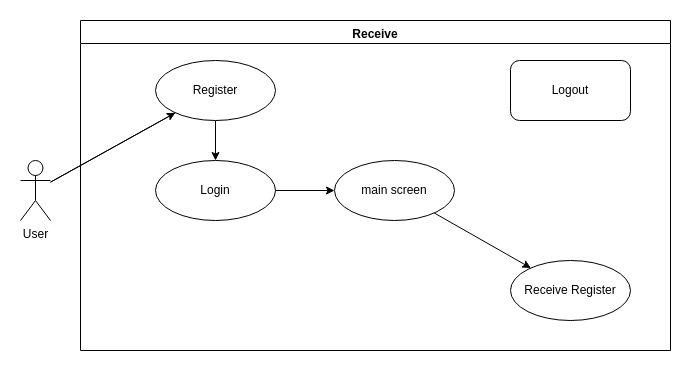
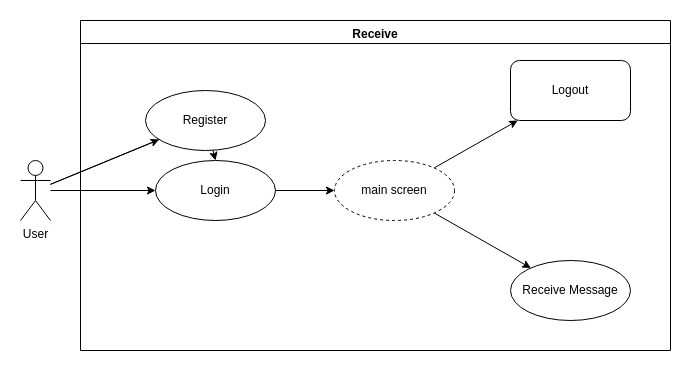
  <mxCell id="0" />
  <mxCell id="1" parent="0" />
+ <mxCell id="2" value="" style="rounded=0;orthogonalLoop=1;jettySize=auto;html=1;" edge="1" parent="1" source="4" target="7"><mxGeometry relative="1" as="geometry" /></mxCell>
  <mxCell id="3" value="" style="edgeStyle=none;rounded=0;orthogonalLoop=1;jettySize=auto;html=1;" edge="1" parent="1" source="4" target="9"><mxGeometry relative="1" as="geometry" /></mxCell>
  <mxCell id="4" value="User&lt;br&gt;" style="shape=umlActor;verticalLabelPosition=bottom;verticalAlign=top;html=1;outlineConnect=0;" vertex="1" parent="1"><mxGeometry x="20" y="160" width="30" height="60" as="geometry" /></mxCell>
  <mxCell id="5" value="Receive" style="swimlane;verticalAlign=bottom;" vertex="1" parent="1"><mxGeometry x="80" y="20" width="590" height="330" as="geometry"><mxRectangle x="160" y="270" width="70" height="30" as="alternateBounds" /></mxGeometry></mxCell>
  <mxCell id="6" value="" style="edgeStyle=none;rounded=0;orthogonalLoop=1;jettySize=auto;html=1;" edge="1" parent="5" source="7" target="12"><mxGeometry relative="1" as="geometry" /></mxCell>
  <mxCell id="7" value="Login" style="ellipse;whiteSpace=wrap;html=1;verticalAlign=middle;" vertex="1" parent="5"><mxGeometry x="75" y="140" width="120" height="60" as="geometry" /></mxCell>
  <mxCell id="8" style="edgeStyle=none;rounded=0;orthogonalLoop=1;jettySize=auto;html=1;entryX=0.5;entryY=0;entryDx=0;entryDy=0;" edge="1" parent="5" source="9" target="7"><mxGeometry relative="1" as="geometry" /></mxCell>
- <mxCell id="9" value="Register" style="ellipse;whiteSpace=wrap;html=1;verticalAlign=middle;" vertex="1" parent="5"><mxGeometry x="75" y="40" width="120" height="60" as="geometry" /></mxCell>
+ <mxCell id="9" value="Register" style="ellipse;whiteSpace=wrap;html=1;verticalAlign=middle;" vertex="1" parent="5"><mxGeometry x="65" y="70" width="120" height="60" as="geometry" /></mxCell>
+ <mxCell id="10" value="" style="edgeStyle=none;rounded=0;orthogonalLoop=1;jettySize=auto;html=1;" edge="1" parent="5" source="12" target="13"><mxGeometry relative="1" as="geometry" /></mxCell>
  <mxCell id="11" value="" style="edgeStyle=none;rounded=0;orthogonalLoop=1;jettySize=auto;html=1;" edge="1" parent="5" source="12" target="14"><mxGeometry relative="1" as="geometry" /></mxCell>
- <mxCell id="12" value="main screen" style="ellipse;whiteSpace=wrap;html=1;" vertex="1" parent="5"><mxGeometry x="254" y="140" width="120" height="60" as="geometry" /></mxCell>
+ <mxCell id="12" value="main screen" style="ellipse;whiteSpace=wrap;html=1;dashed=1;" vertex="1" parent="5"><mxGeometry x="254" y="140" width="120" height="60" as="geometry" /></mxCell>
  <mxCell id="13" value="Logout" style="whiteSpace=wrap;html=1;rounded=1;" vertex="1" parent="5"><mxGeometry x="430" y="40" width="120" height="60" as="geometry" /></mxCell>
- <mxCell id="14" value="Receive Register" style="ellipse;whiteSpace=wrap;html=1;" vertex="1" parent="5"><mxGeometry x="430" y="240" width="120" height="60" as="geometry" /></mxCell>
+ <mxCell id="14" value="Receive Message" style="ellipse;whiteSpace=wrap;html=1;" vertex="1" parent="5"><mxGeometry x="430" y="240" width="120" height="60" as="geometry" /></mxCell>
  <mxCell id="15" value="" style="edgeStyle=none;rounded=0;orthogonalLoop=1;jettySize=auto;html=1;endArrow=none;" edge="1" parent="1" source="4" target="9"><mxGeometry relative="1" as="geometry"><mxPoint x="50" y="186.471" as="sourcePoint" /><mxPoint x="405.711" y="102.774" as="targetPoint" /></mxGeometry></mxCell>
